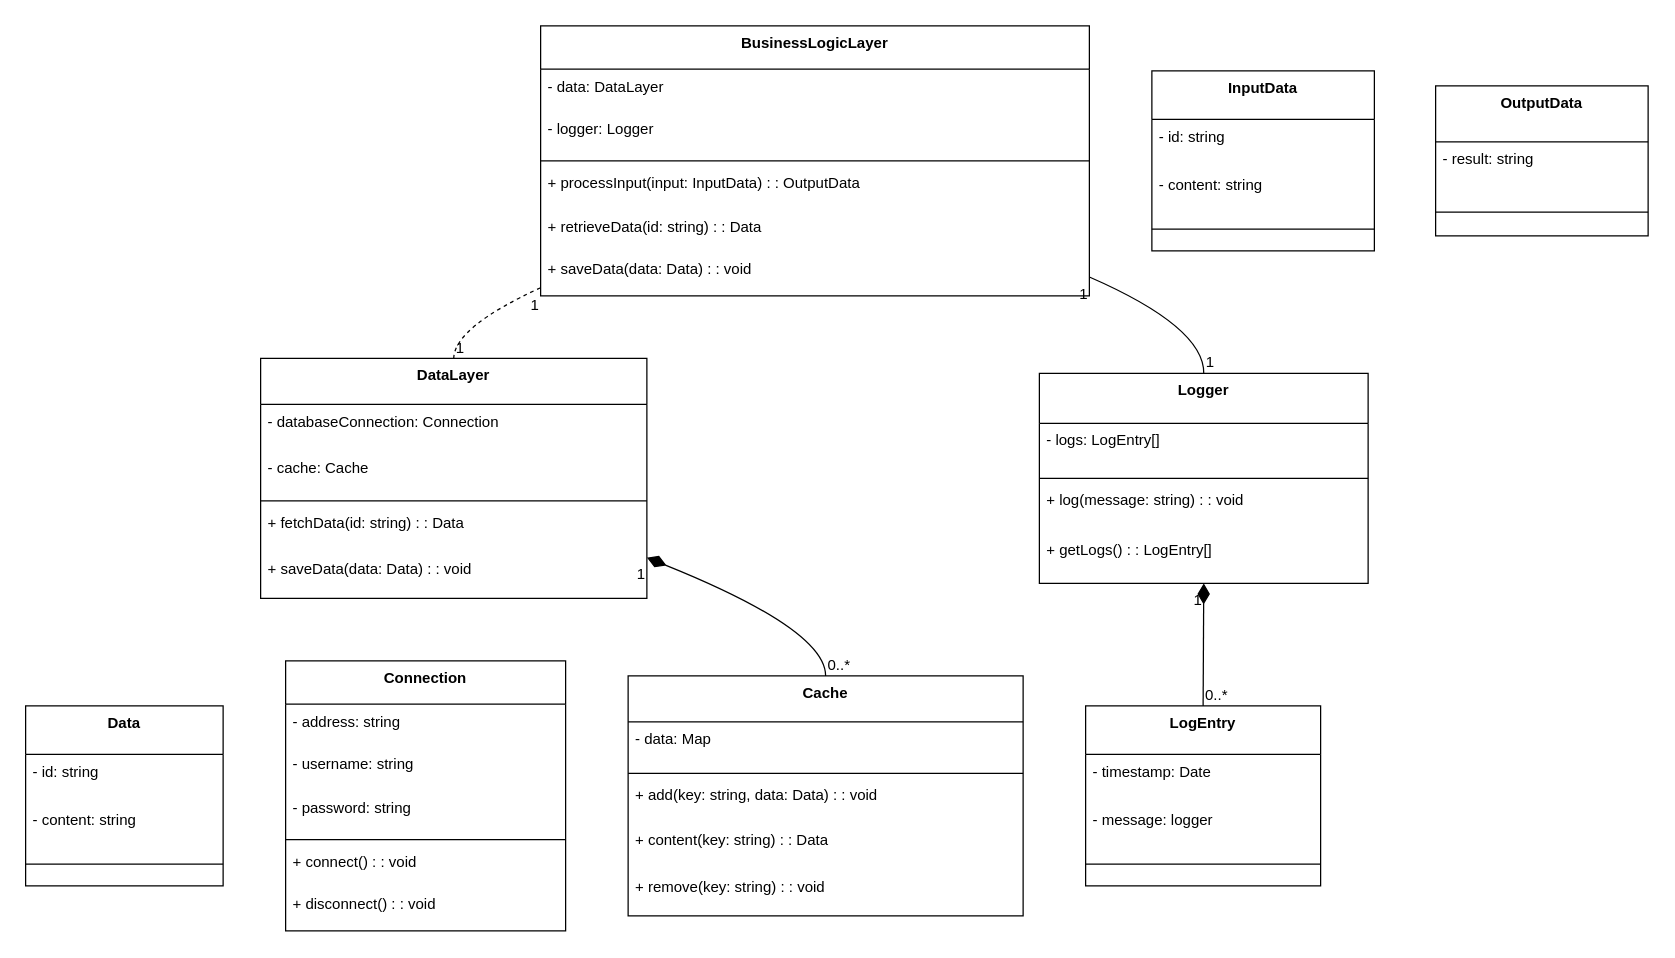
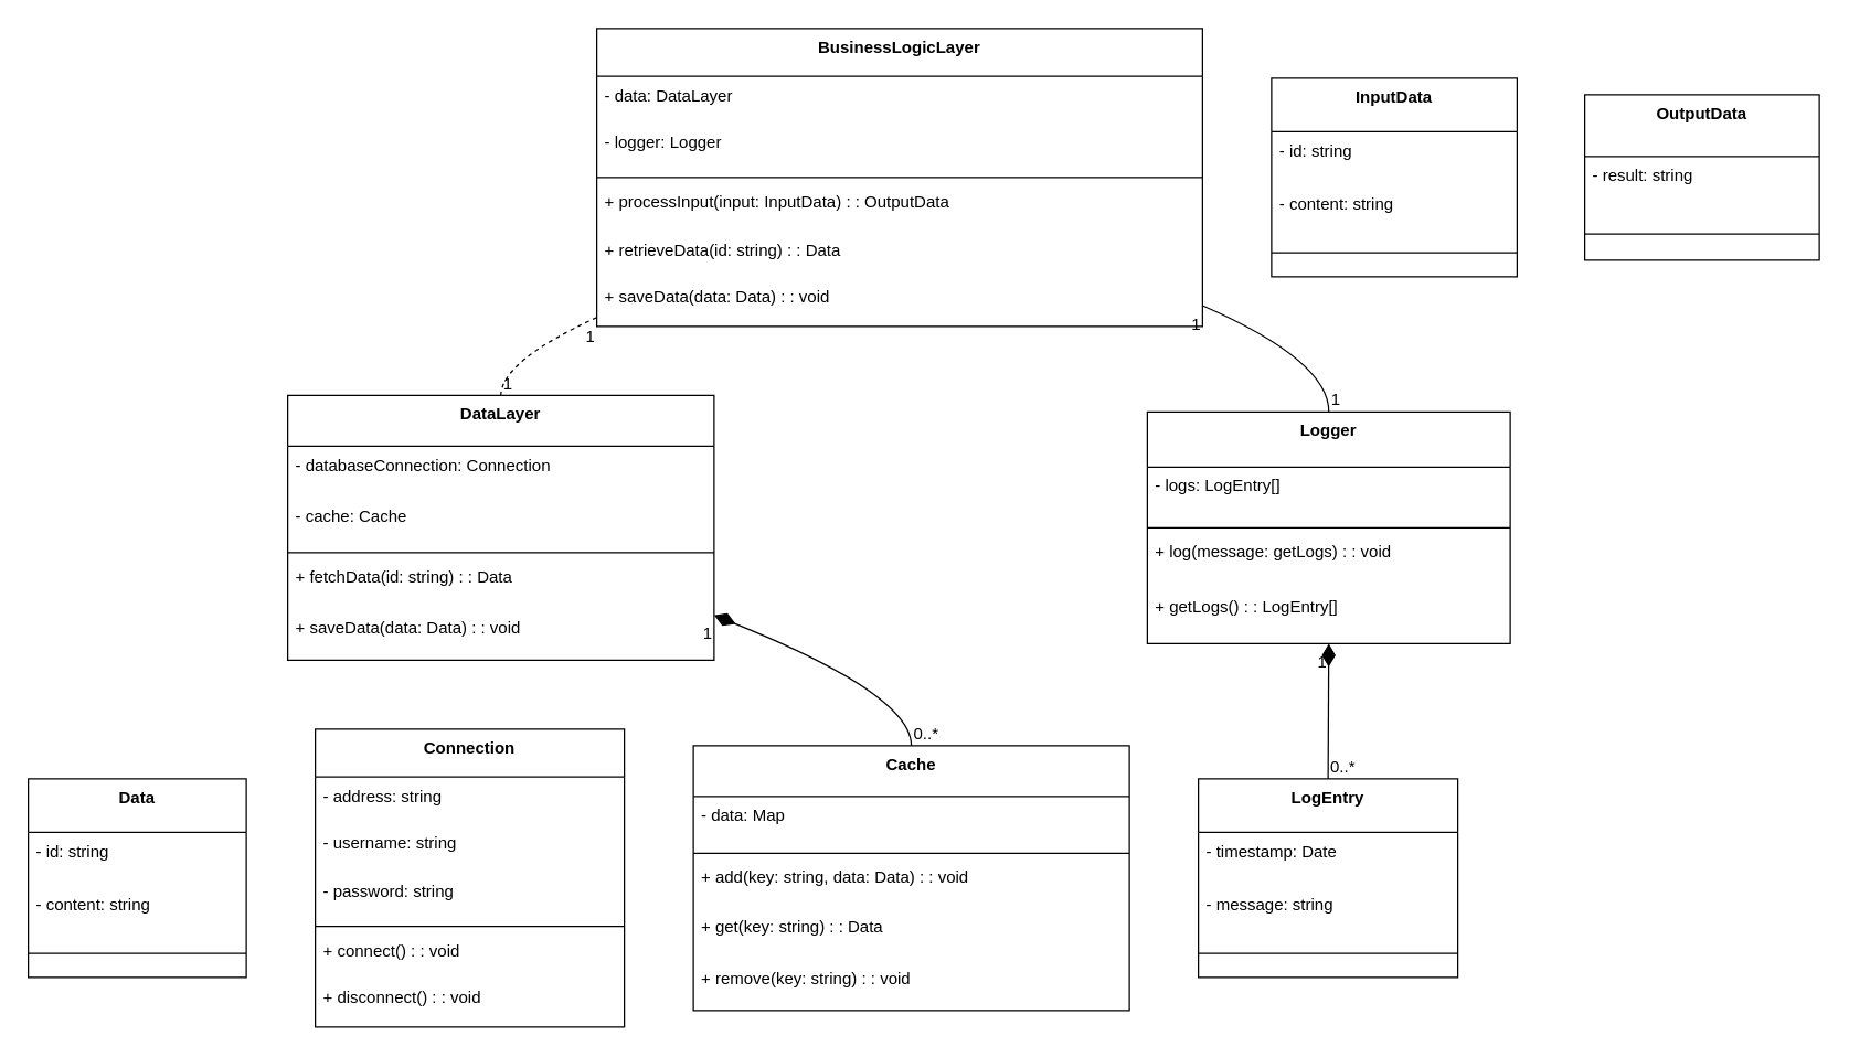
  <mxCell id="0" />
  <mxCell id="1" parent="0" />
  <mxCell id="2" value="BusinessLogicLayer" style="swimlane;fontStyle=1;align=center;verticalAlign=top;childLayout=stackLayout;horizontal=1;startSize=34.667;horizontalStack=0;resizeParent=1;resizeParentMax=0;resizeLast=0;collapsible=0;marginBottom=0;" vertex="1" parent="1"><mxGeometry x="432" y="20" width="439" height="216" as="geometry" /></mxCell>
  <mxCell id="3" value="- data: DataLayer" style="text;strokeColor=none;fillColor=none;align=left;verticalAlign=top;spacingLeft=4;spacingRight=4;overflow=hidden;rotatable=0;points=[[0,0.5],[1,0.5]];portConstraint=eastwest;" vertex="1" parent="2"><mxGeometry y="35" width="439" height="35" as="geometry" /></mxCell>
  <mxCell id="4" value="- logger: Logger" style="text;strokeColor=none;fillColor=none;align=left;verticalAlign=top;spacingLeft=4;spacingRight=4;overflow=hidden;rotatable=0;points=[[0,0.5],[1,0.5]];portConstraint=eastwest;" vertex="1" parent="2"><mxGeometry y="69" width="439" height="35" as="geometry" /></mxCell>
  <mxCell id="5" style="line;strokeWidth=1;fillColor=none;align=left;verticalAlign=middle;spacingTop=-1;spacingLeft=3;spacingRight=3;rotatable=0;labelPosition=right;points=[];portConstraint=eastwest;strokeColor=inherit;" vertex="1" parent="2"><mxGeometry y="104" width="439" height="8" as="geometry" /></mxCell>
  <mxCell id="6" value="+ processInput(input: InputData) : : OutputData" style="text;strokeColor=none;fillColor=none;align=left;verticalAlign=top;spacingLeft=4;spacingRight=4;overflow=hidden;rotatable=0;points=[[0,0.5],[1,0.5]];portConstraint=eastwest;" vertex="1" parent="2"><mxGeometry y="112" width="439" height="35" as="geometry" /></mxCell>
  <mxCell id="7" value="+ retrieveData(id: string) : : Data" style="text;strokeColor=none;fillColor=none;align=left;verticalAlign=top;spacingLeft=4;spacingRight=4;overflow=hidden;rotatable=0;points=[[0,0.5],[1,0.5]];portConstraint=eastwest;" vertex="1" parent="2"><mxGeometry y="147" width="439" height="35" as="geometry" /></mxCell>
  <mxCell id="8" value="+ saveData(data: Data) : : void" style="text;strokeColor=none;fillColor=none;align=left;verticalAlign=top;spacingLeft=4;spacingRight=4;overflow=hidden;rotatable=0;points=[[0,0.5],[1,0.5]];portConstraint=eastwest;" vertex="1" parent="2"><mxGeometry y="181" width="439" height="35" as="geometry" /></mxCell>
  <mxCell id="9" value="DataLayer" style="swimlane;fontStyle=1;align=center;verticalAlign=top;childLayout=stackLayout;horizontal=1;startSize=36.8;horizontalStack=0;resizeParent=1;resizeParentMax=0;resizeLast=0;collapsible=0;marginBottom=0;" vertex="1" parent="1"><mxGeometry x="208" y="286" width="309" height="192" as="geometry" /></mxCell>
  <mxCell id="10" value="- databaseConnection: Connection" style="text;strokeColor=none;fillColor=none;align=left;verticalAlign=top;spacingLeft=4;spacingRight=4;overflow=hidden;rotatable=0;points=[[0,0.5],[1,0.5]];portConstraint=eastwest;" vertex="1" parent="9"><mxGeometry y="37" width="309" height="37" as="geometry" /></mxCell>
  <mxCell id="11" value="- cache: Cache" style="text;strokeColor=none;fillColor=none;align=left;verticalAlign=top;spacingLeft=4;spacingRight=4;overflow=hidden;rotatable=0;points=[[0,0.5],[1,0.5]];portConstraint=eastwest;" vertex="1" parent="9"><mxGeometry y="74" width="309" height="37" as="geometry" /></mxCell>
  <mxCell id="12" style="line;strokeWidth=1;fillColor=none;align=left;verticalAlign=middle;spacingTop=-1;spacingLeft=3;spacingRight=3;rotatable=0;labelPosition=right;points=[];portConstraint=eastwest;strokeColor=inherit;" vertex="1" parent="9"><mxGeometry y="110" width="309" height="8" as="geometry" /></mxCell>
  <mxCell id="13" value="+ fetchData(id: string) : : Data" style="text;strokeColor=none;fillColor=none;align=left;verticalAlign=top;spacingLeft=4;spacingRight=4;overflow=hidden;rotatable=0;points=[[0,0.5],[1,0.5]];portConstraint=eastwest;" vertex="1" parent="9"><mxGeometry y="118" width="309" height="37" as="geometry" /></mxCell>
  <mxCell id="14" value="+ saveData(data: Data) : : void" style="text;strokeColor=none;fillColor=none;align=left;verticalAlign=top;spacingLeft=4;spacingRight=4;overflow=hidden;rotatable=0;points=[[0,0.5],[1,0.5]];portConstraint=eastwest;" vertex="1" parent="9"><mxGeometry y="155" width="309" height="37" as="geometry" /></mxCell>
  <mxCell id="15" value="Logger" style="swimlane;fontStyle=1;align=center;verticalAlign=top;childLayout=stackLayout;horizontal=1;startSize=40;horizontalStack=0;resizeParent=1;resizeParentMax=0;resizeLast=0;collapsible=0;marginBottom=0;" vertex="1" parent="1"><mxGeometry x="831" y="298" width="263" height="168" as="geometry" /></mxCell>
  <mxCell id="16" value="- logs: LogEntry[]" style="text;strokeColor=none;fillColor=none;align=left;verticalAlign=top;spacingLeft=4;spacingRight=4;overflow=hidden;rotatable=0;points=[[0,0.5],[1,0.5]];portConstraint=eastwest;" vertex="1" parent="15"><mxGeometry y="40" width="263" height="40" as="geometry" /></mxCell>
  <mxCell id="17" style="line;strokeWidth=1;fillColor=none;align=left;verticalAlign=middle;spacingTop=-1;spacingLeft=3;spacingRight=3;rotatable=0;labelPosition=right;points=[];portConstraint=eastwest;strokeColor=inherit;" vertex="1" parent="15"><mxGeometry y="80" width="263" height="8" as="geometry" /></mxCell>
- <mxCell id="18" value="+ log(message: string) : : void" style="text;strokeColor=none;fillColor=none;align=left;verticalAlign=top;spacingLeft=4;spacingRight=4;overflow=hidden;rotatable=0;points=[[0,0.5],[1,0.5]];portConstraint=eastwest;" vertex="1" parent="15"><mxGeometry y="88" width="263" height="40" as="geometry" /></mxCell>
+ <mxCell id="18" value="+ log(message: getLogs) : : void" style="text;strokeColor=none;fillColor=none;align=left;verticalAlign=top;spacingLeft=4;spacingRight=4;overflow=hidden;rotatable=0;points=[[0,0.5],[1,0.5]];portConstraint=eastwest;" vertex="1" parent="15"><mxGeometry y="88" width="263" height="40" as="geometry" /></mxCell>
  <mxCell id="19" value="+ getLogs() : : LogEntry[]" style="text;strokeColor=none;fillColor=none;align=left;verticalAlign=top;spacingLeft=4;spacingRight=4;overflow=hidden;rotatable=0;points=[[0,0.5],[1,0.5]];portConstraint=eastwest;" vertex="1" parent="15"><mxGeometry y="128" width="263" height="40" as="geometry" /></mxCell>
  <mxCell id="20" value="InputData" style="swimlane;fontStyle=1;align=center;verticalAlign=top;childLayout=stackLayout;horizontal=1;startSize=38.857;horizontalStack=0;resizeParent=1;resizeParentMax=0;resizeLast=0;collapsible=0;marginBottom=0;" vertex="1" parent="1"><mxGeometry x="921" y="56" width="178" height="144" as="geometry" /></mxCell>
  <mxCell id="21" value="- id: string" style="text;strokeColor=none;fillColor=none;align=left;verticalAlign=top;spacingLeft=4;spacingRight=4;overflow=hidden;rotatable=0;points=[[0,0.5],[1,0.5]];portConstraint=eastwest;" vertex="1" parent="20"><mxGeometry y="39" width="178" height="39" as="geometry" /></mxCell>
  <mxCell id="22" value="- content: string" style="text;strokeColor=none;fillColor=none;align=left;verticalAlign=top;spacingLeft=4;spacingRight=4;overflow=hidden;rotatable=0;points=[[0,0.5],[1,0.5]];portConstraint=eastwest;" vertex="1" parent="20"><mxGeometry y="78" width="178" height="39" as="geometry" /></mxCell>
  <mxCell id="23" style="line;strokeWidth=1;fillColor=none;align=left;verticalAlign=middle;spacingTop=-1;spacingLeft=3;spacingRight=3;rotatable=0;labelPosition=right;points=[];portConstraint=eastwest;strokeColor=inherit;" vertex="1" parent="20"><mxGeometry y="117" width="178" height="19" as="geometry" /></mxCell>
  <mxCell id="24" value="OutputData" style="swimlane;fontStyle=1;align=center;verticalAlign=top;childLayout=stackLayout;horizontal=1;startSize=44.8;horizontalStack=0;resizeParent=1;resizeParentMax=0;resizeLast=0;collapsible=0;marginBottom=0;" vertex="1" parent="1"><mxGeometry x="1148" y="68" width="170" height="120" as="geometry" /></mxCell>
  <mxCell id="25" value="- result: string" style="text;strokeColor=none;fillColor=none;align=left;verticalAlign=top;spacingLeft=4;spacingRight=4;overflow=hidden;rotatable=0;points=[[0,0.5],[1,0.5]];portConstraint=eastwest;" vertex="1" parent="24"><mxGeometry y="45" width="170" height="45" as="geometry" /></mxCell>
  <mxCell id="26" style="line;strokeWidth=1;fillColor=none;align=left;verticalAlign=middle;spacingTop=-1;spacingLeft=3;spacingRight=3;rotatable=0;labelPosition=right;points=[];portConstraint=eastwest;strokeColor=inherit;" vertex="1" parent="24"><mxGeometry y="90" width="170" height="22" as="geometry" /></mxCell>
  <mxCell id="27" value="Data" style="swimlane;fontStyle=1;align=center;verticalAlign=top;childLayout=stackLayout;horizontal=1;startSize=38.857;horizontalStack=0;resizeParent=1;resizeParentMax=0;resizeLast=0;collapsible=0;marginBottom=0;" vertex="1" parent="1"><mxGeometry x="20" y="564" width="158" height="144" as="geometry" /></mxCell>
  <mxCell id="28" value="- id: string" style="text;strokeColor=none;fillColor=none;align=left;verticalAlign=top;spacingLeft=4;spacingRight=4;overflow=hidden;rotatable=0;points=[[0,0.5],[1,0.5]];portConstraint=eastwest;" vertex="1" parent="27"><mxGeometry y="39" width="158" height="39" as="geometry" /></mxCell>
  <mxCell id="29" value="- content: string" style="text;strokeColor=none;fillColor=none;align=left;verticalAlign=top;spacingLeft=4;spacingRight=4;overflow=hidden;rotatable=0;points=[[0,0.5],[1,0.5]];portConstraint=eastwest;" vertex="1" parent="27"><mxGeometry y="78" width="158" height="39" as="geometry" /></mxCell>
  <mxCell id="30" style="line;strokeWidth=1;fillColor=none;align=left;verticalAlign=middle;spacingTop=-1;spacingLeft=3;spacingRight=3;rotatable=0;labelPosition=right;points=[];portConstraint=eastwest;strokeColor=inherit;" vertex="1" parent="27"><mxGeometry y="117" width="158" height="19" as="geometry" /></mxCell>
  <mxCell id="31" value="Connection" style="swimlane;fontStyle=1;align=center;verticalAlign=top;childLayout=stackLayout;horizontal=1;startSize=34.667;horizontalStack=0;resizeParent=1;resizeParentMax=0;resizeLast=0;collapsible=0;marginBottom=0;" vertex="1" parent="1"><mxGeometry x="228" y="528" width="224" height="216" as="geometry" /></mxCell>
  <mxCell id="32" value="- address: string" style="text;strokeColor=none;fillColor=none;align=left;verticalAlign=top;spacingLeft=4;spacingRight=4;overflow=hidden;rotatable=0;points=[[0,0.5],[1,0.5]];portConstraint=eastwest;" vertex="1" parent="31"><mxGeometry y="35" width="224" height="35" as="geometry" /></mxCell>
  <mxCell id="33" value="- username: string" style="text;strokeColor=none;fillColor=none;align=left;verticalAlign=top;spacingLeft=4;spacingRight=4;overflow=hidden;rotatable=0;points=[[0,0.5],[1,0.5]];portConstraint=eastwest;" vertex="1" parent="31"><mxGeometry y="69" width="224" height="35" as="geometry" /></mxCell>
  <mxCell id="34" value="- password: string" style="text;strokeColor=none;fillColor=none;align=left;verticalAlign=top;spacingLeft=4;spacingRight=4;overflow=hidden;rotatable=0;points=[[0,0.5],[1,0.5]];portConstraint=eastwest;" vertex="1" parent="31"><mxGeometry y="104" width="224" height="35" as="geometry" /></mxCell>
  <mxCell id="35" style="line;strokeWidth=1;fillColor=none;align=left;verticalAlign=middle;spacingTop=-1;spacingLeft=3;spacingRight=3;rotatable=0;labelPosition=right;points=[];portConstraint=eastwest;strokeColor=inherit;" vertex="1" parent="31"><mxGeometry y="139" width="224" height="8" as="geometry" /></mxCell>
  <mxCell id="36" value="+ connect() : : void" style="text;strokeColor=none;fillColor=none;align=left;verticalAlign=top;spacingLeft=4;spacingRight=4;overflow=hidden;rotatable=0;points=[[0,0.5],[1,0.5]];portConstraint=eastwest;" vertex="1" parent="31"><mxGeometry y="147" width="224" height="35" as="geometry" /></mxCell>
  <mxCell id="37" value="+ disconnect() : : void" style="text;strokeColor=none;fillColor=none;align=left;verticalAlign=top;spacingLeft=4;spacingRight=4;overflow=hidden;rotatable=0;points=[[0,0.5],[1,0.5]];portConstraint=eastwest;" vertex="1" parent="31"><mxGeometry y="181" width="224" height="35" as="geometry" /></mxCell>
  <mxCell id="38" value="Cache" style="swimlane;fontStyle=1;align=center;verticalAlign=top;childLayout=stackLayout;horizontal=1;startSize=36.8;horizontalStack=0;resizeParent=1;resizeParentMax=0;resizeLast=0;collapsible=0;marginBottom=0;" vertex="1" parent="1"><mxGeometry x="502" y="540" width="316" height="192" as="geometry" /></mxCell>
  <mxCell id="39" value="- data: Map" style="text;strokeColor=none;fillColor=none;align=left;verticalAlign=top;spacingLeft=4;spacingRight=4;overflow=hidden;rotatable=0;points=[[0,0.5],[1,0.5]];portConstraint=eastwest;" vertex="1" parent="38"><mxGeometry y="37" width="316" height="37" as="geometry" /></mxCell>
  <mxCell id="40" style="line;strokeWidth=1;fillColor=none;align=left;verticalAlign=middle;spacingTop=-1;spacingLeft=3;spacingRight=3;rotatable=0;labelPosition=right;points=[];portConstraint=eastwest;strokeColor=inherit;" vertex="1" parent="38"><mxGeometry y="74" width="316" height="8" as="geometry" /></mxCell>
  <mxCell id="41" value="+ add(key: string, data: Data) : : void" style="text;strokeColor=none;fillColor=none;align=left;verticalAlign=top;spacingLeft=4;spacingRight=4;overflow=hidden;rotatable=0;points=[[0,0.5],[1,0.5]];portConstraint=eastwest;" vertex="1" parent="38"><mxGeometry y="82" width="316" height="37" as="geometry" /></mxCell>
- <mxCell id="42" value="+ content(key: string) : : Data" style="text;strokeColor=none;fillColor=none;align=left;verticalAlign=top;spacingLeft=4;spacingRight=4;overflow=hidden;rotatable=0;points=[[0,0.5],[1,0.5]];portConstraint=eastwest;" vertex="1" parent="38"><mxGeometry y="118" width="316" height="37" as="geometry" /></mxCell>
+ <mxCell id="42" value="+ get(key: string) : : Data" style="text;strokeColor=none;fillColor=none;align=left;verticalAlign=top;spacingLeft=4;spacingRight=4;overflow=hidden;rotatable=0;points=[[0,0.5],[1,0.5]];portConstraint=eastwest;" vertex="1" parent="38"><mxGeometry y="118" width="316" height="37" as="geometry" /></mxCell>
  <mxCell id="43" value="+ remove(key: string) : : void" style="text;strokeColor=none;fillColor=none;align=left;verticalAlign=top;spacingLeft=4;spacingRight=4;overflow=hidden;rotatable=0;points=[[0,0.5],[1,0.5]];portConstraint=eastwest;" vertex="1" parent="38"><mxGeometry y="155" width="316" height="37" as="geometry" /></mxCell>
  <mxCell id="44" value="LogEntry" style="swimlane;fontStyle=1;align=center;verticalAlign=top;childLayout=stackLayout;horizontal=1;startSize=38.857;horizontalStack=0;resizeParent=1;resizeParentMax=0;resizeLast=0;collapsible=0;marginBottom=0;" vertex="1" parent="1"><mxGeometry x="868" y="564" width="188" height="144" as="geometry" /></mxCell>
  <mxCell id="45" value="- timestamp: Date" style="text;strokeColor=none;fillColor=none;align=left;verticalAlign=top;spacingLeft=4;spacingRight=4;overflow=hidden;rotatable=0;points=[[0,0.5],[1,0.5]];portConstraint=eastwest;" vertex="1" parent="44"><mxGeometry y="39" width="188" height="39" as="geometry" /></mxCell>
- <mxCell id="46" value="- message: logger" style="text;strokeColor=none;fillColor=none;align=left;verticalAlign=top;spacingLeft=4;spacingRight=4;overflow=hidden;rotatable=0;points=[[0,0.5],[1,0.5]];portConstraint=eastwest;" vertex="1" parent="44"><mxGeometry y="78" width="188" height="39" as="geometry" /></mxCell>
+ <mxCell id="46" value="- message: string" style="text;strokeColor=none;fillColor=none;align=left;verticalAlign=top;spacingLeft=4;spacingRight=4;overflow=hidden;rotatable=0;points=[[0,0.5],[1,0.5]];portConstraint=eastwest;" vertex="1" parent="44"><mxGeometry y="78" width="188" height="39" as="geometry" /></mxCell>
  <mxCell id="47" style="line;strokeWidth=1;fillColor=none;align=left;verticalAlign=middle;spacingTop=-1;spacingLeft=3;spacingRight=3;rotatable=0;labelPosition=right;points=[];portConstraint=eastwest;strokeColor=inherit;" vertex="1" parent="44"><mxGeometry y="117" width="188" height="19" as="geometry" /></mxCell>
  <mxCell id="48" value="" style="curved=1;startArrow=none;endArrow=none;exitX=0;exitY=0.97;entryX=0.5;entryY=0;dashed=1;" edge="1" parent="1" source="2" target="9"><mxGeometry relative="1" as="geometry"><Array as="points"><mxPoint x="363" y="261" /></Array></mxGeometry></mxCell>
  <mxCell id="49" value="1" style="edgeLabel;resizable=0;labelBackgroundColor=none;fontSize=12;align=right;verticalAlign=top;" vertex="1" parent="48"><mxGeometry x="-1" relative="1" as="geometry" /></mxCell>
  <mxCell id="50" value="1" style="edgeLabel;resizable=0;labelBackgroundColor=none;fontSize=12;align=left;verticalAlign=bottom;" vertex="1" parent="48"><mxGeometry x="1" relative="1" as="geometry" /></mxCell>
  <mxCell id="51" value="" style="curved=1;startArrow=none;endArrow=none;exitX=1;exitY=0.93;entryX=0.5;entryY=0;" edge="1" parent="1" source="2" target="15"><mxGeometry relative="1" as="geometry"><Array as="points"><mxPoint x="963" y="261" /></Array></mxGeometry></mxCell>
  <mxCell id="52" value="1" style="edgeLabel;resizable=0;labelBackgroundColor=none;fontSize=12;align=right;verticalAlign=top;" vertex="1" parent="51"><mxGeometry x="-1" relative="1" as="geometry" /></mxCell>
  <mxCell id="53" value="1" style="edgeLabel;resizable=0;labelBackgroundColor=none;fontSize=12;align=left;verticalAlign=bottom;" vertex="1" parent="51"><mxGeometry x="1" relative="1" as="geometry" /></mxCell>
  <mxCell id="54" value="" style="curved=1;startArrow=diamondThin;startSize=14;startFill=1;endArrow=none;exitX=1;exitY=0.83;entryX=0.5;entryY=0;" edge="1" parent="1" source="9" target="38"><mxGeometry relative="1" as="geometry"><Array as="points"><mxPoint x="660" y="503" /></Array></mxGeometry></mxCell>
  <mxCell id="55" value="1" style="edgeLabel;resizable=0;labelBackgroundColor=none;fontSize=12;align=right;verticalAlign=top;" vertex="1" parent="54"><mxGeometry x="-1" relative="1" as="geometry" /></mxCell>
  <mxCell id="56" value="0..*" style="edgeLabel;resizable=0;labelBackgroundColor=none;fontSize=12;align=left;verticalAlign=bottom;" vertex="1" parent="54"><mxGeometry x="1" relative="1" as="geometry" /></mxCell>
  <mxCell id="57" value="" style="curved=1;startArrow=diamondThin;startSize=14;startFill=1;endArrow=none;exitX=0.5;exitY=1;entryX=0.5;entryY=0;" edge="1" parent="1" source="15" target="44"><mxGeometry relative="1" as="geometry"><Array as="points" /></mxGeometry></mxCell>
  <mxCell id="58" value="1" style="edgeLabel;resizable=0;labelBackgroundColor=none;fontSize=12;align=right;verticalAlign=top;" vertex="1" parent="57"><mxGeometry x="-1" relative="1" as="geometry" /></mxCell>
  <mxCell id="59" value="0..*" style="edgeLabel;resizable=0;labelBackgroundColor=none;fontSize=12;align=left;verticalAlign=bottom;" vertex="1" parent="57"><mxGeometry x="1" relative="1" as="geometry" /></mxCell>
